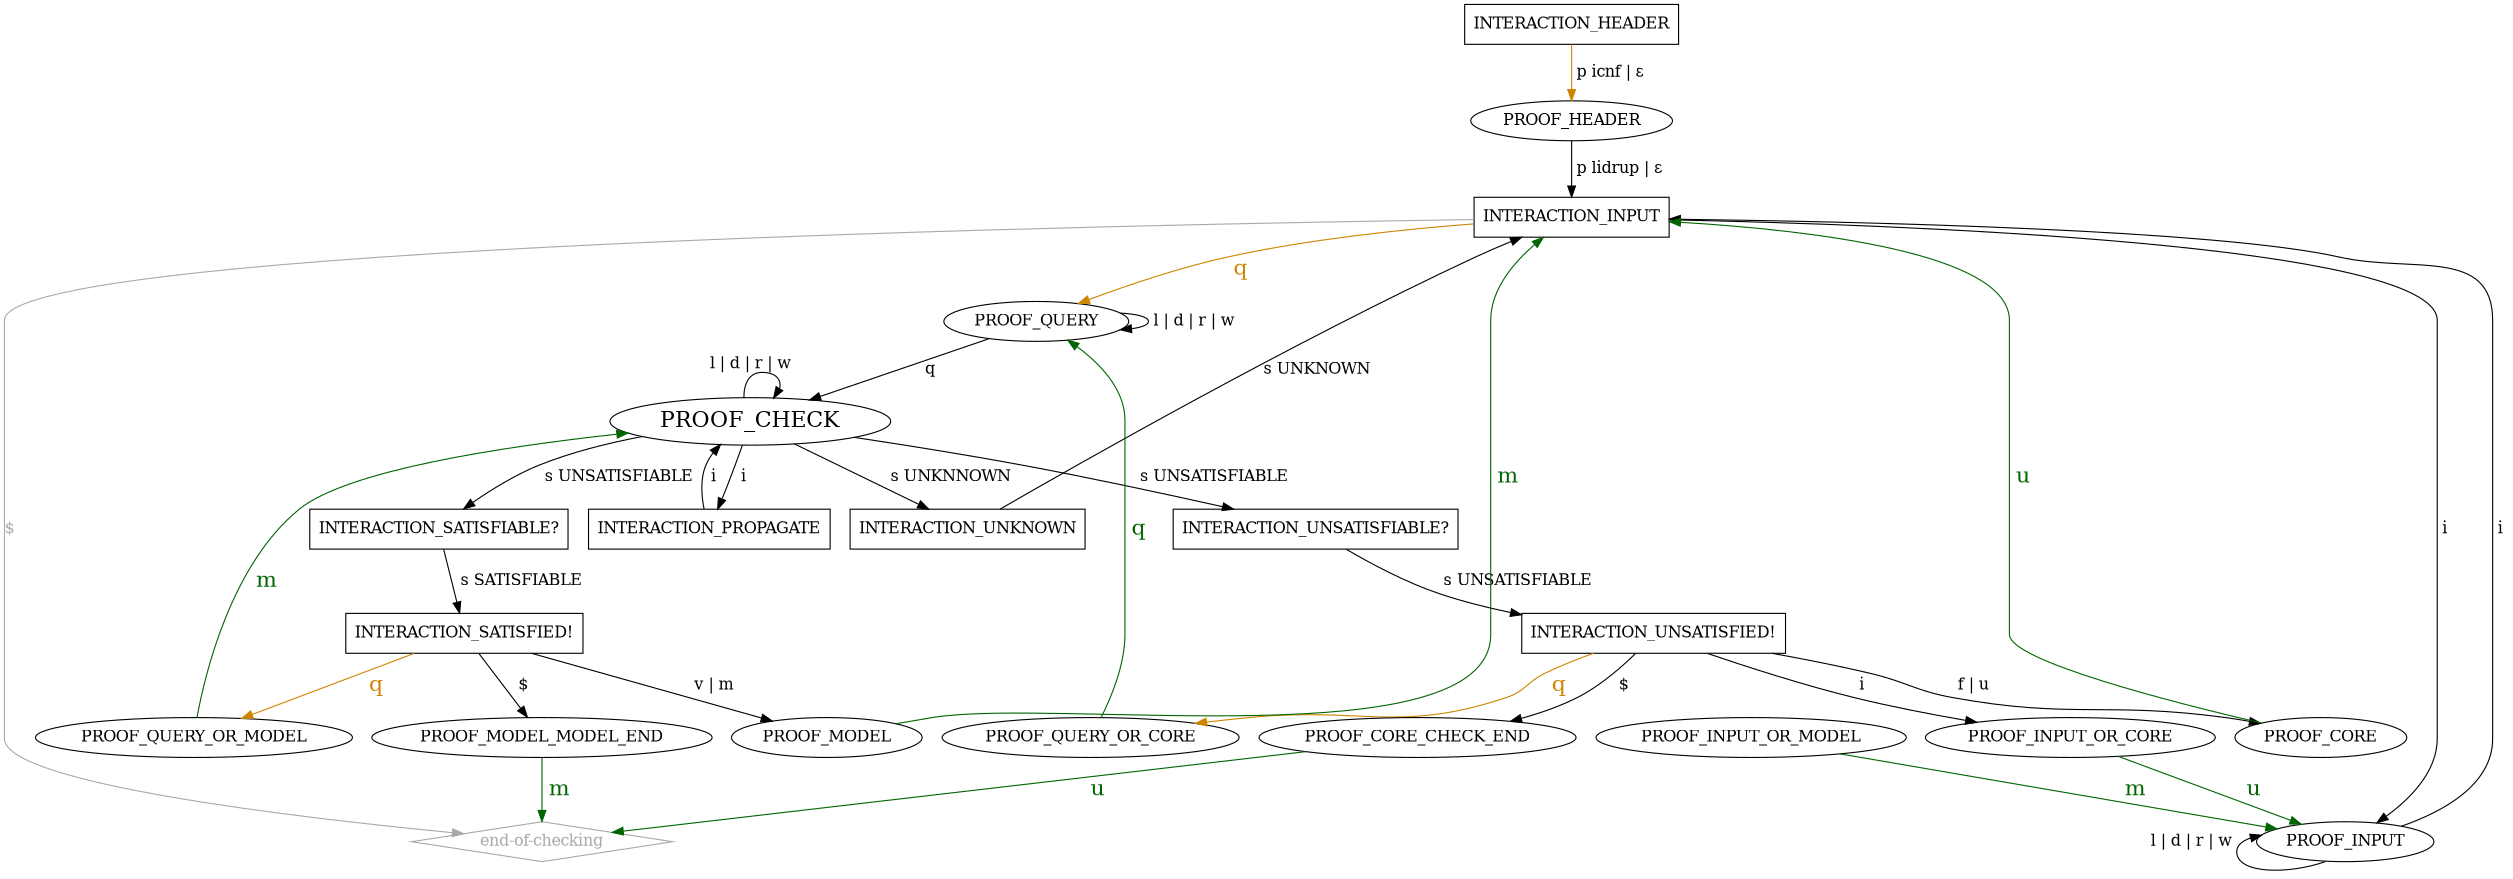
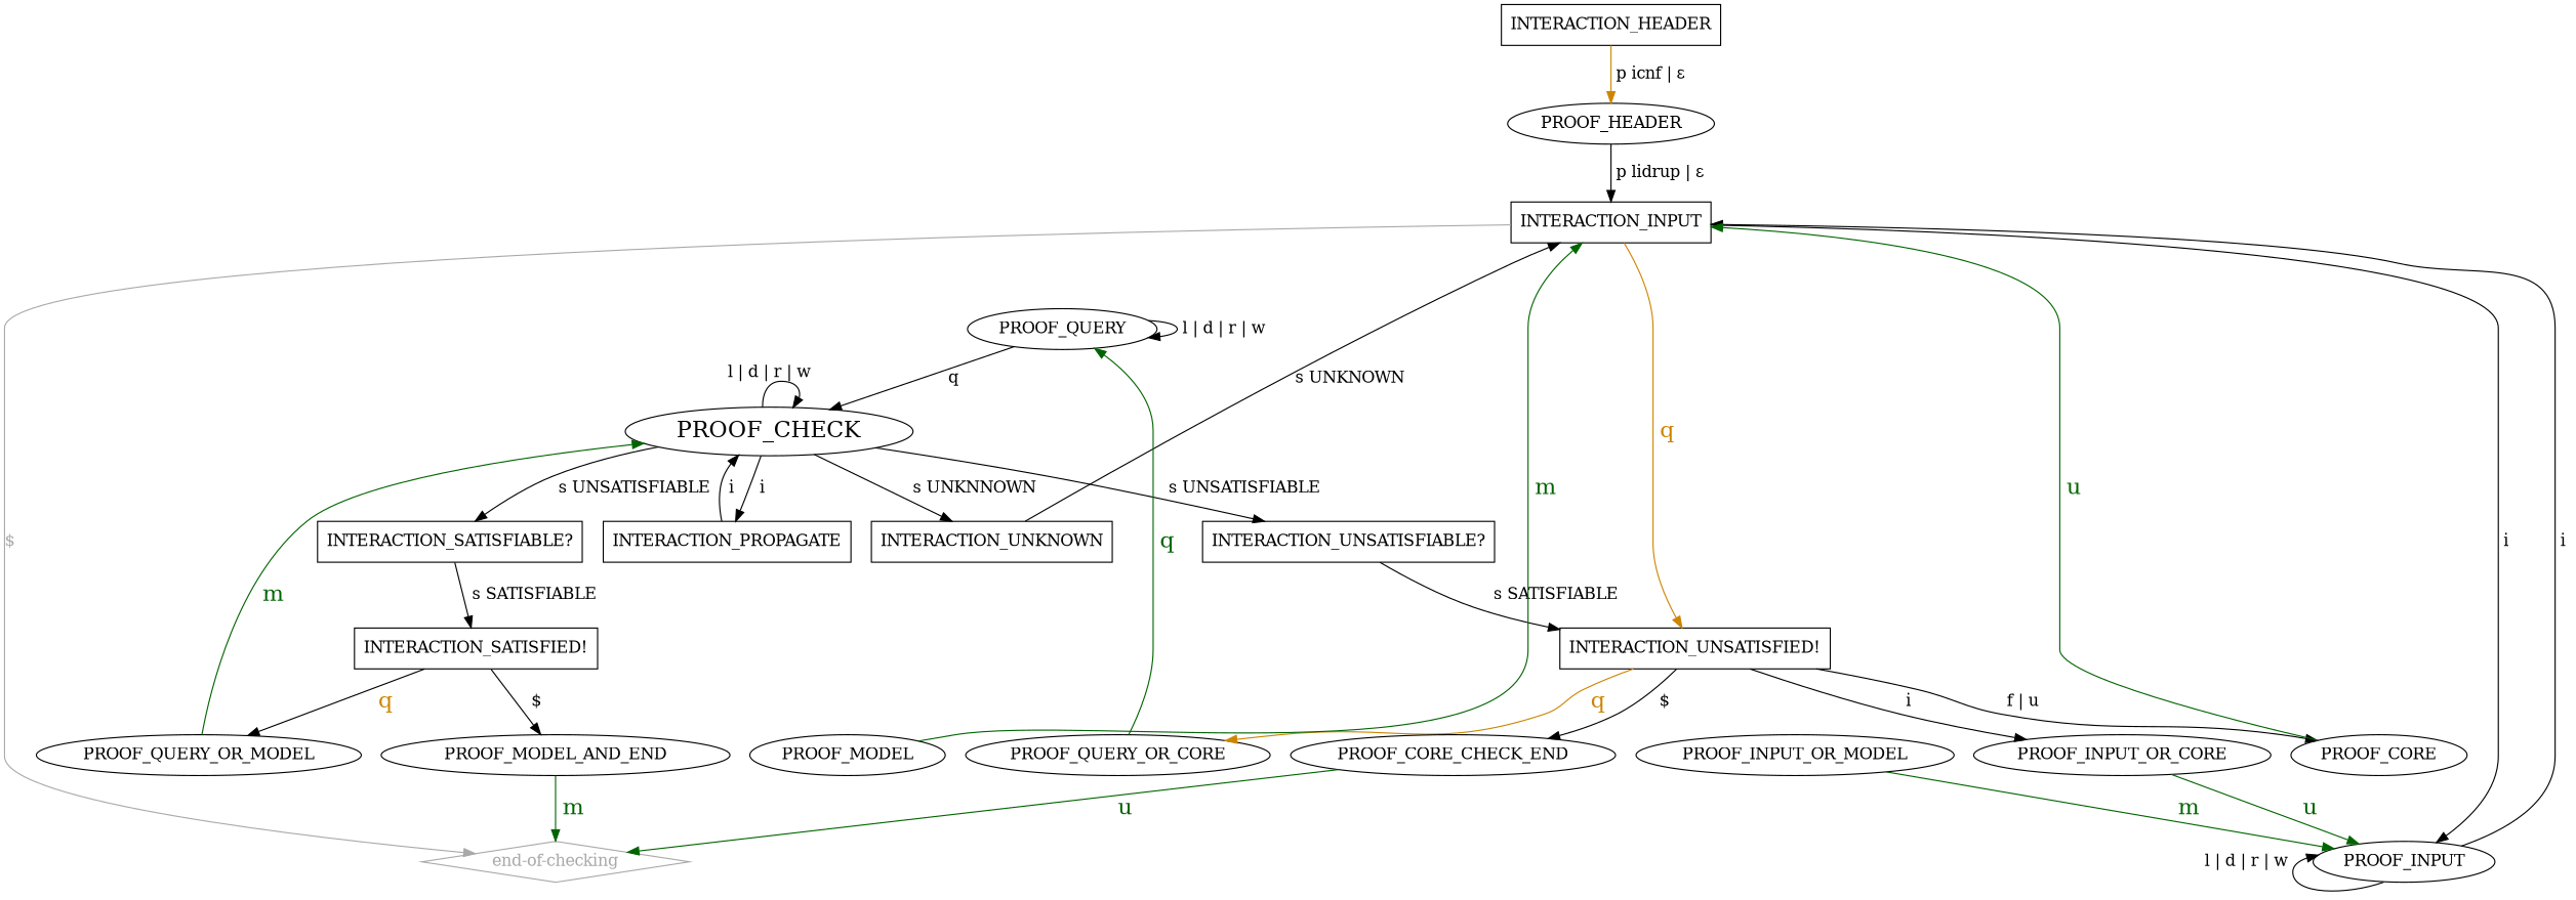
  digraph {
    INTERACTION_HEADER [shape=box]
    PROOF_HEADER
    INTERACTION_INPUT [shape=box]
    PROOF_INPUT
    PROOF_QUERY
    PROOF_CHECK [fontsize=20]
    "end-of-checking" [color=darkgray fontcolor=darkgray shape=diamond]
    INTERACTION_PROPAGATE [shape=box]
    n9 [label="INTERACTION_SATISFIABLE?" shape=box]
    n10 [label="INTERACTION_UNSATISFIABLE?" shape=box]
    INTERACTION_UNKNOWN [shape=box]
    n12 [label="INTERACTION_SATISFIED!" shape=box]
    n13 [label="INTERACTION_UNSATISFIED!" shape=box]
    PROOF_QUERY_OR_MODEL
    PROOF_MODEL
-   PROOF_MODEL_AND_END [label=PROOF_MODEL_MODEL_END]
+   PROOF_MODEL_AND_END
    PROOF_CORE
    PROOF_INPUT_OR_CORE
    PROOF_QUERY_OR_CORE
    n20 [label=PROOF_CORE_CHECK_END]
    PROOF_INPUT_OR_MODEL
    INTERACTION_HEADER -> PROOF_HEADER [color=orange3 label=" p icnf | ε "]
    PROOF_HEADER -> INTERACTION_INPUT [label=" p lidrup | ε "]
    INTERACTION_INPUT -> PROOF_INPUT [label=" i "]
-   INTERACTION_INPUT -> PROOF_QUERY [color=orange3 fontcolor=orange3 fontsize=20 label=" q "]
+   INTERACTION_INPUT -> n13 [color=orange3 fontcolor=orange3 fontsize=20 label=" q "]
    PROOF_INPUT -> INTERACTION_INPUT [label=" i "]
    PROOF_INPUT -> PROOF_INPUT [label=" l | d | r | w " tailport=sw]
    PROOF_QUERY -> PROOF_QUERY [label=" l | d | r | w "]
    PROOF_QUERY -> PROOF_CHECK [label=" q "]
    PROOF_CHECK -> PROOF_CHECK [dir=back headport=_ label=" l | d | r | w " tailport=ne]
    PROOF_CHECK -> INTERACTION_PROPAGATE [label=" i "]
    PROOF_CHECK -> n9 [label=" s UNSATISFIABLE "]
    PROOF_CHECK -> n10 [label=" s UNSATISFIABLE "]
    PROOF_CHECK -> INTERACTION_UNKNOWN [label=" s UNKNNOWN "]
    "end-of-checking" -> INTERACTION_INPUT [color=darkgray dir=back fontcolor=darkgray label="$    "]
    INTERACTION_PROPAGATE -> PROOF_CHECK [label=" i "]
    n9 -> n12 [label=" s SATISFIABLE "]
-   n10 -> n13 [label=" s UNSATISFIABLE "]
+   n10 -> n13 [label=" s SATISFIABLE "]
    INTERACTION_UNKNOWN -> INTERACTION_INPUT [label="s UNKNOWN"]
-   n12 -> PROOF_QUERY_OR_MODEL [color=orange3 fontcolor=orange3 fontsize=20 label=" q "]
-   n12 -> PROOF_MODEL [label=" v | m "]
+   n12 -> PROOF_QUERY_OR_MODEL [color=black fontcolor=orange3 fontsize=20 label=" q "]
    n12 -> PROOF_MODEL_AND_END [label=" $ "]
    n13 -> PROOF_CORE [label=" f | u "]
    n13 -> PROOF_INPUT_OR_CORE [label=" i "]
    n13 -> PROOF_QUERY_OR_CORE [color=orange3 fontcolor=orange3 fontsize=20 label=" q "]
    n13 -> n20 [label=" $ "]
    PROOF_QUERY_OR_MODEL -> PROOF_CHECK [color=darkgreen fontcolor=darkgreen fontsize=20 label=" m "]
    PROOF_MODEL -> INTERACTION_INPUT [color=darkgreen fontcolor=darkgreen fontsize=20 label=" m "]
    PROOF_MODEL_AND_END -> "end-of-checking" [color=darkgreen fontcolor=darkgreen fontsize=20 label=" m "]
    PROOF_CORE -> INTERACTION_INPUT [color=darkgreen fontcolor=darkgreen fontsize=20 label=" u "]
    PROOF_INPUT_OR_CORE -> PROOF_INPUT [color=darkgreen fontcolor=darkgreen fontsize=20 label=" u "]
    PROOF_QUERY_OR_CORE -> PROOF_QUERY [color=darkgreen fontcolor=darkgreen fontsize=20 label=" q "]
    n20 -> "end-of-checking" [color=darkgreen fontcolor=darkgreen fontsize=20 label=" u "]
    PROOF_INPUT_OR_MODEL -> PROOF_INPUT [color=darkgreen fontcolor=darkgreen fontsize=20 label=" m "]
  }
